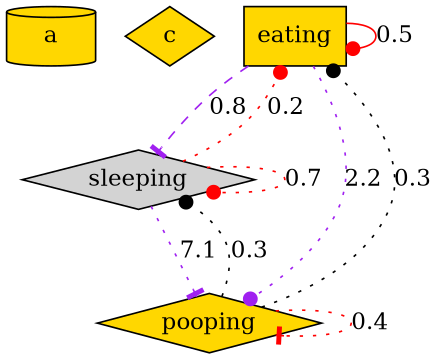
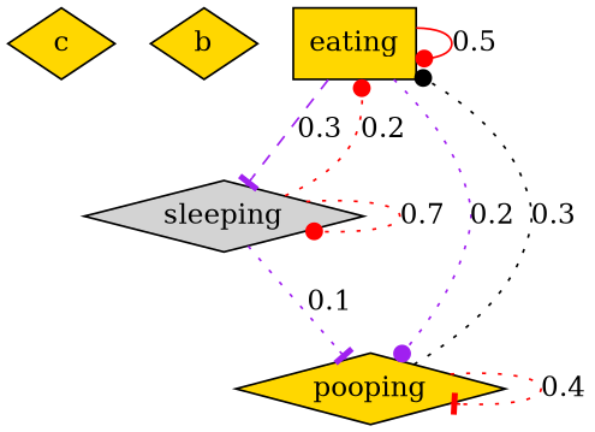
  digraph {
    node [fillcolor=gold shape=diamond style=filled]
    edge [arrowhead=dot color=red style=dotted weight=0.3]
-   a [shape=cylinder]
    c
+   b
    eating [shape=box]
    sleeping [fillcolor=lightgrey]
    pooping
    eating -> eating [label=0.5 style=solid weight=0.5]
-   eating -> sleeping [arrowhead=tee color=purple label=0.8 style=dashed]
-   eating -> pooping [color=purple label=2.2 weight=0.2]
+   eating -> sleeping [arrowhead=tee color=purple label=0.3 style=dashed]
+   eating -> pooping [color=purple label=0.2 weight=0.2]
    sleeping -> eating [label=0.2 weight=0.2]
    sleeping -> sleeping [label=0.7 weight=0.7]
-   sleeping -> pooping [arrowhead=tee color=purple label=7.1 weight=0.1]
+   sleeping -> pooping [arrowhead=tee color=purple label=0.1 weight=0.1]
    pooping -> eating [color=black label=0.3]
-   pooping -> sleeping [color=black label=0.3]
    pooping -> pooping [arrowhead=tee label=0.4 weight=0.4]
  }
